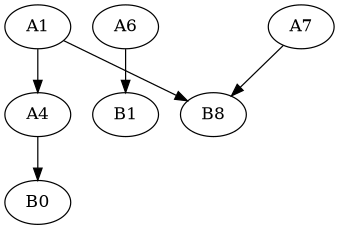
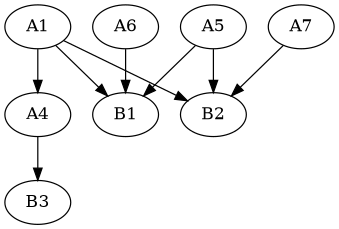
  digraph {
    A1
    B1
-   B2 [label=B8]
+   B2
    A4
    n5 [label=A6]
    n6 [label=A7]
-   B3 [label=B0]
+   B3
+   A5
+   A1 -> B1
    A1 -> B2
    A1 -> A4
    A4 -> B3
    n5 -> B1
    n6 -> B2
+   A5 -> B1
+   A5 -> B2
  }
